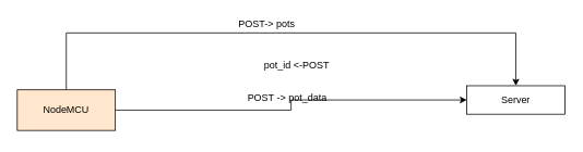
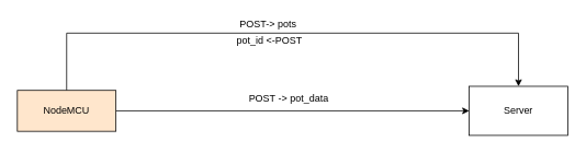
  <mxCell id="0" />
  <mxCell id="1" parent="0" />
  <mxCell id="2" style="edgeStyle=orthogonalEdgeStyle;rounded=0;orthogonalLoop=1;jettySize=auto;html=1;entryX=0.5;entryY=0;entryDx=0;entryDy=0;" edge="1" parent="1" source="4" target="5"><mxGeometry relative="1" as="geometry"><Array as="points"><mxPoint x="80" y="40" /><mxPoint x="630" y="40" /></Array></mxGeometry></mxCell>
  <mxCell id="3" style="edgeStyle=orthogonalEdgeStyle;rounded=0;orthogonalLoop=1;jettySize=auto;html=1;entryX=0;entryY=0.5;entryDx=0;entryDy=0;" edge="1" parent="1" source="4" target="5"><mxGeometry relative="1" as="geometry" /></mxCell>
  <mxCell id="4" value="NodeMCU" style="rounded=0;whiteSpace=wrap;html=1;fillColor=#ffe6cc;" vertex="1" parent="1"><mxGeometry x="20" y="110" width="120" height="50" as="geometry" /></mxCell>
- <mxCell id="5" value="Server" style="rounded=0;whiteSpace=wrap;html=1;fillColor=#ffffff;" vertex="1" parent="1"><mxGeometry x="570" y="105" width="120" height="35" as="geometry" /></mxCell>
+ <mxCell id="5" value="Server" style="rounded=0;whiteSpace=wrap;html=1;fillColor=#ffffff;" vertex="1" parent="1"><mxGeometry x="570" y="105" width="120" height="60" as="geometry" /></mxCell>
  <mxCell id="6" value="POST-&amp;gt; pots" style="text;html=1;resizable=0;autosize=1;align=center;verticalAlign=middle;points=[];fillColor=none;strokeColor=none;rounded=0;" vertex="1" parent="1"><mxGeometry x="285" y="20" width="80" height="20" as="geometry" /></mxCell>
- <mxCell id="7" value="&amp;nbsp;pot_id &amp;lt;-POST" style="text;html=1;resizable=0;autosize=1;align=center;verticalAlign=middle;points=[];fillColor=none;strokeColor=none;rounded=0;" vertex="1" parent="1"><mxGeometry x="310" y="70" width="100" height="20" as="geometry" /></mxCell>
+ <mxCell id="7" value="&amp;nbsp;pot_id &amp;lt;-POST" style="text;html=1;resizable=0;autosize=1;align=center;verticalAlign=middle;points=[];fillColor=none;strokeColor=none;rounded=0;" vertex="1" parent="1"><mxGeometry x="275" y="40" width="100" height="20" as="geometry" /></mxCell>
  <mxCell id="8" value="POST -&amp;gt; pot_data" style="text;html=1;resizable=0;autosize=1;align=center;verticalAlign=middle;points=[];fillColor=none;strokeColor=none;rounded=0;" vertex="1" parent="1"><mxGeometry x="295" y="110" width="110" height="20" as="geometry" /></mxCell>
